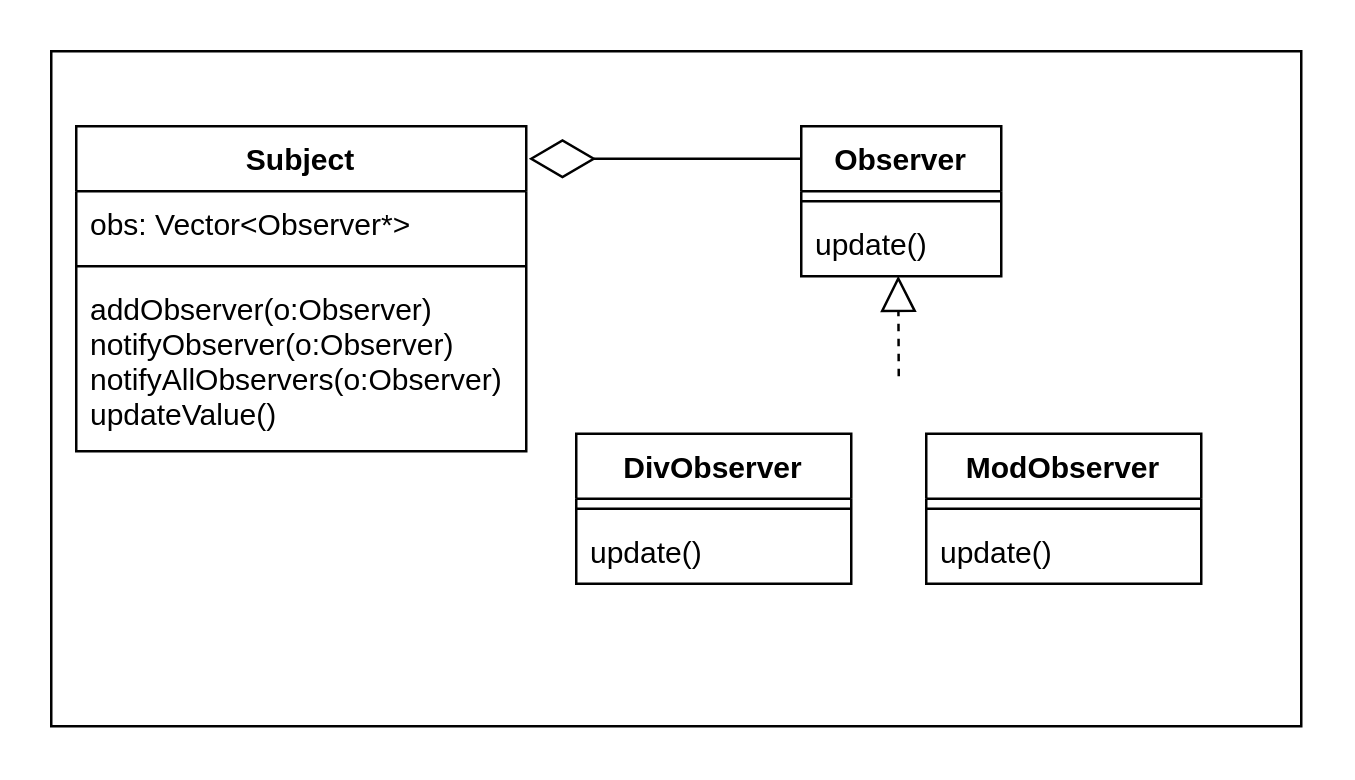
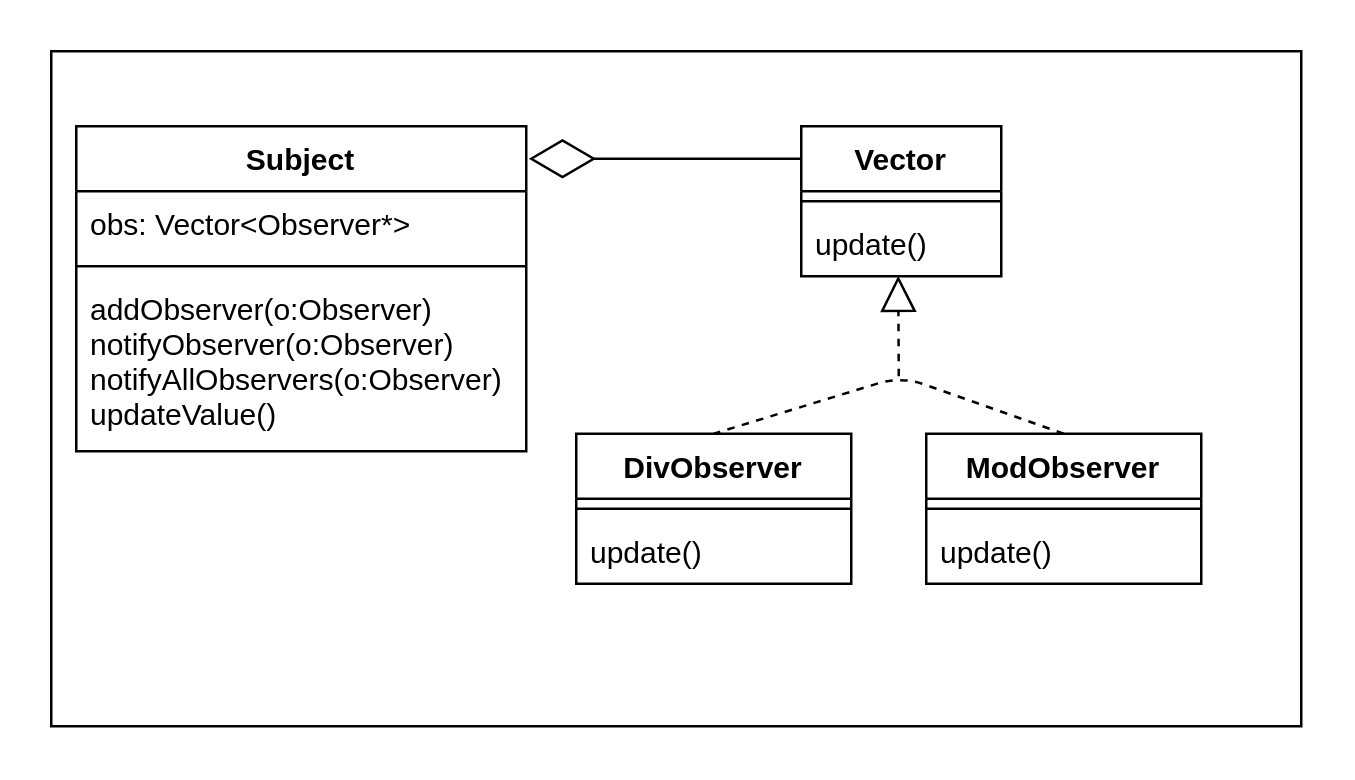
  <mxCell id="0" />
  <mxCell id="1" parent="0" />
  <mxCell id="2" value="" style="rounded=0;whiteSpace=wrap;html=1;" vertex="1" parent="1"><mxGeometry x="20" y="20" width="500" height="270" as="geometry" /></mxCell>
  <mxCell id="3" value="Subject" style="swimlane;fontStyle=1;align=center;verticalAlign=top;childLayout=stackLayout;horizontal=1;startSize=26;horizontalStack=0;resizeParent=1;resizeParentMax=0;resizeLast=0;collapsible=1;marginBottom=0;" vertex="1" parent="1"><mxGeometry x="30" y="50" width="180" height="130" as="geometry" /></mxCell>
  <mxCell id="4" value="obs: Vector&lt;Observer*&gt;" style="text;strokeColor=none;fillColor=none;align=left;verticalAlign=top;spacingLeft=4;spacingRight=4;overflow=hidden;rotatable=0;points=[[0,0.5],[1,0.5]];portConstraint=eastwest;" vertex="1" parent="3"><mxGeometry y="26" width="180" height="26" as="geometry" /></mxCell>
  <mxCell id="5" value="" style="line;strokeWidth=1;fillColor=none;align=left;verticalAlign=middle;spacingTop=-1;spacingLeft=3;spacingRight=3;rotatable=0;labelPosition=right;points=[];portConstraint=eastwest;" vertex="1" parent="3"><mxGeometry y="52" width="180" height="8" as="geometry" /></mxCell>
  <mxCell id="6" value="addObserver(o:Observer)&#10;notifyObserver(o:Observer)&#10;notifyAllObservers(o:Observer)&#10;updateValue()" style="text;strokeColor=none;fillColor=none;align=left;verticalAlign=top;spacingLeft=4;spacingRight=4;overflow=hidden;rotatable=0;points=[[0,0.5],[1,0.5]];portConstraint=eastwest;" vertex="1" parent="3"><mxGeometry y="60" width="180" height="70" as="geometry" /></mxCell>
- <mxCell id="7" value="Observer" style="swimlane;fontStyle=1;align=center;verticalAlign=top;childLayout=stackLayout;horizontal=1;startSize=26;horizontalStack=0;resizeParent=1;resizeParentMax=0;resizeLast=0;collapsible=1;marginBottom=0;" vertex="1" parent="1"><mxGeometry x="320" y="50" width="80" height="60" as="geometry" /></mxCell>
+ <mxCell id="7" value="Vector" style="swimlane;fontStyle=1;align=center;verticalAlign=top;childLayout=stackLayout;horizontal=1;startSize=26;horizontalStack=0;resizeParent=1;resizeParentMax=0;resizeLast=0;collapsible=1;marginBottom=0;" vertex="1" parent="1"><mxGeometry x="320" y="50" width="80" height="60" as="geometry" /></mxCell>
  <mxCell id="8" value="" style="line;strokeWidth=1;fillColor=none;align=left;verticalAlign=middle;spacingTop=-1;spacingLeft=3;spacingRight=3;rotatable=0;labelPosition=right;points=[];portConstraint=eastwest;" vertex="1" parent="7"><mxGeometry y="26" width="80" height="8" as="geometry" /></mxCell>
  <mxCell id="9" value="update()" style="text;strokeColor=none;fillColor=none;align=left;verticalAlign=top;spacingLeft=4;spacingRight=4;overflow=hidden;rotatable=0;points=[[0,0.5],[1,0.5]];portConstraint=eastwest;" vertex="1" parent="7"><mxGeometry y="34" width="80" height="26" as="geometry" /></mxCell>
  <mxCell id="10" value="DivObserver" style="swimlane;fontStyle=1;align=center;verticalAlign=top;childLayout=stackLayout;horizontal=1;startSize=26;horizontalStack=0;resizeParent=1;resizeParentMax=0;resizeLast=0;collapsible=1;marginBottom=0;" vertex="1" parent="1"><mxGeometry x="230" y="173" width="110" height="60" as="geometry" /></mxCell>
  <mxCell id="11" value="" style="line;strokeWidth=1;fillColor=none;align=left;verticalAlign=middle;spacingTop=-1;spacingLeft=3;spacingRight=3;rotatable=0;labelPosition=right;points=[];portConstraint=eastwest;" vertex="1" parent="10"><mxGeometry y="26" width="110" height="8" as="geometry" /></mxCell>
  <mxCell id="12" value="update()" style="text;strokeColor=none;fillColor=none;align=left;verticalAlign=top;spacingLeft=4;spacingRight=4;overflow=hidden;rotatable=0;points=[[0,0.5],[1,0.5]];portConstraint=eastwest;" vertex="1" parent="10"><mxGeometry y="34" width="110" height="26" as="geometry" /></mxCell>
  <mxCell id="13" value="ModObserver" style="swimlane;fontStyle=1;align=center;verticalAlign=top;childLayout=stackLayout;horizontal=1;startSize=26;horizontalStack=0;resizeParent=1;resizeParentMax=0;resizeLast=0;collapsible=1;marginBottom=0;" vertex="1" parent="1"><mxGeometry x="370" y="173" width="110" height="60" as="geometry"><mxRectangle x="360" y="120" width="110" height="26" as="alternateBounds" /></mxGeometry></mxCell>
  <mxCell id="14" value="" style="line;strokeWidth=1;fillColor=none;align=left;verticalAlign=middle;spacingTop=-1;spacingLeft=3;spacingRight=3;rotatable=0;labelPosition=right;points=[];portConstraint=eastwest;" vertex="1" parent="13"><mxGeometry y="26" width="110" height="8" as="geometry" /></mxCell>
  <mxCell id="15" value="update()" style="text;strokeColor=none;fillColor=none;align=left;verticalAlign=top;spacingLeft=4;spacingRight=4;overflow=hidden;rotatable=0;points=[[0,0.5],[1,0.5]];portConstraint=eastwest;" vertex="1" parent="13"><mxGeometry y="34" width="110" height="26" as="geometry" /></mxCell>
+ <mxCell id="16" value="" style="endArrow=none;dashed=1;html=1;entryX=0.5;entryY=0;entryDx=0;entryDy=0;exitX=0.5;exitY=0;exitDx=0;exitDy=0;" edge="1" parent="1" source="13" target="10"><mxGeometry width="50" height="50" relative="1" as="geometry"><mxPoint x="30" y="280" as="sourcePoint" /><mxPoint x="80" y="230" as="targetPoint" /><Array as="points"><mxPoint x="360" y="150" /></Array></mxGeometry></mxCell>
  <mxCell id="17" value="" style="endArrow=diamondThin;endFill=0;endSize=24;html=1;" edge="1" parent="1"><mxGeometry width="160" relative="1" as="geometry"><mxPoint x="320" y="63" as="sourcePoint" /><mxPoint x="211" y="63" as="targetPoint" /></mxGeometry></mxCell>
  <mxCell id="18" value="" style="endArrow=block;dashed=1;endFill=0;endSize=12;html=1;entryX=0.485;entryY=0.991;entryDx=0;entryDy=0;entryPerimeter=0;" edge="1" parent="1" target="9"><mxGeometry width="160" relative="1" as="geometry"><mxPoint x="359" y="150" as="sourcePoint" /><mxPoint x="190" y="230" as="targetPoint" /></mxGeometry></mxCell>
